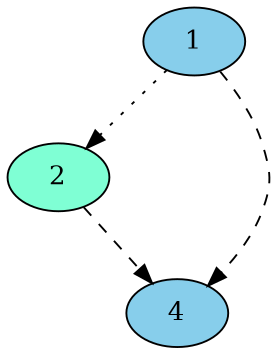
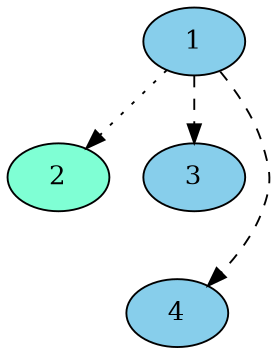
  digraph {
    node [Weight=3 fillcolor=skyblue style=filled]
    edge [Weight=2 style=dashed]
    2 [Weight=2 fillcolor=aquamarine]
    1
+   3
    4 [Weight=1]
-   2 -> 4 [Weight=3]
    1 -> 2 [Weight=1 style=dotted]
+   1 -> 3
    1 -> 4
  }
